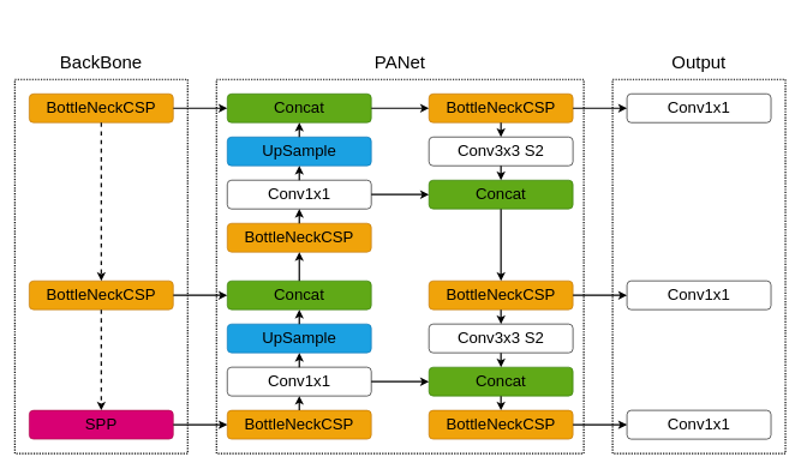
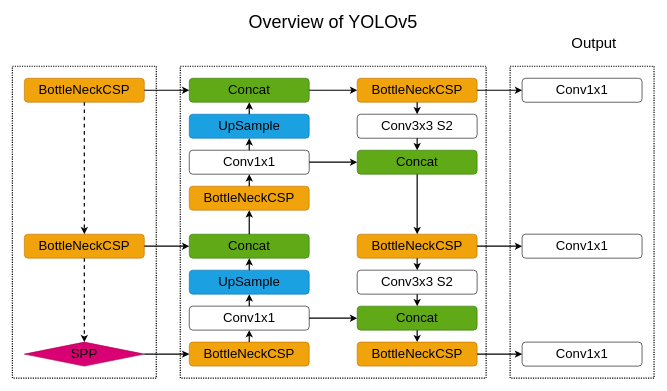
  <mxCell id="0" />
  <mxCell id="1" parent="0" />
  <mxCell id="2" value="" style="rounded=0;whiteSpace=wrap;html=1;dashed=1;fontSize=22;strokeColor=default;strokeWidth=2;fillColor=default;dashPattern=1 1;" parent="1" vertex="1"><mxGeometry x="300" y="110" width="510" height="520" as="geometry" /></mxCell>
  <mxCell id="3" value="" style="rounded=0;whiteSpace=wrap;html=1;dashed=1;fontSize=22;strokeColor=default;strokeWidth=2;fillColor=default;dashPattern=1 1;" parent="1" vertex="1"><mxGeometry x="850" y="110" width="240" height="520" as="geometry" /></mxCell>
  <mxCell id="4" value="" style="rounded=0;whiteSpace=wrap;html=1;dashed=1;fontSize=22;strokeColor=default;strokeWidth=2;fillColor=default;dashPattern=1 1;" parent="1" vertex="1"><mxGeometry x="20" y="110" width="240" height="520" as="geometry" /></mxCell>
- <mxCell id="6" value="PANet" style="text;html=1;strokeColor=none;fillColor=none;align=center;verticalAlign=middle;whiteSpace=wrap;rounded=0;fontSize=25;" parent="1" vertex="1"><mxGeometry x="525" y="70" width="60" height="30" as="geometry" /></mxCell>
- <mxCell id="7" value="Output" style="text;html=1;strokeColor=none;fillColor=none;align=center;verticalAlign=middle;whiteSpace=wrap;rounded=0;fontSize=25;" parent="1" vertex="1"><mxGeometry x="940" y="70" width="60" height="30" as="geometry" /></mxCell>
+ <mxCell id="5" value="&lt;font style=&quot;font-size: 30px&quot;&gt;Overview of YOLOv5&lt;/font&gt;" style="text;html=1;strokeColor=none;fillColor=none;align=center;verticalAlign=middle;whiteSpace=wrap;rounded=0;" parent="1" vertex="1"><mxGeometry x="395" y="20" width="320" height="30" as="geometry" /></mxCell>
+ <mxCell id="7" value="Output" style="text;html=1;strokeColor=none;fillColor=none;align=center;verticalAlign=middle;whiteSpace=wrap;rounded=0;fontSize=25;" parent="1" vertex="1"><mxGeometry x="960" y="55" width="60" height="30" as="geometry" /></mxCell>
  <mxCell id="8" value="BottleNeckCSP" style="rounded=1;whiteSpace=wrap;html=1;fontSize=22;fillColor=#f0a30a;strokeColor=#BD7000;fontColor=#000000;" parent="1" vertex="1"><mxGeometry x="40" y="130" width="200" height="40" as="geometry" /></mxCell>
- <mxCell id="9" value="BackBone" style="text;html=1;strokeColor=none;fillColor=none;align=center;verticalAlign=middle;whiteSpace=wrap;rounded=0;fontSize=25;" parent="1" vertex="1"><mxGeometry x="50" y="70" width="180" height="30" as="geometry" /></mxCell>
  <mxCell id="10" value="BottleNeckCSP" style="rounded=1;whiteSpace=wrap;html=1;fontSize=22;fillColor=#f0a30a;strokeColor=#BD7000;fontColor=#000000;" parent="1" vertex="1"><mxGeometry x="40" y="390" width="200" height="40" as="geometry" /></mxCell>
- <mxCell id="11" value="SPP" style="rounded=1;whiteSpace=wrap;html=1;fontSize=22;fillColor=#d80073;fontColor=default;strokeColor=#A50040;" parent="1" vertex="1"><mxGeometry x="40" y="570" width="200" height="40" as="geometry" /></mxCell>
+ <mxCell id="11" value="SPP" style="rhombus;whiteSpace=wrap;html=1;fontSize=22;fillColor=#d80073;fontColor=default;strokeColor=#A50040;" parent="1" vertex="1"><mxGeometry x="40" y="570" width="200" height="40" as="geometry" /></mxCell>
  <mxCell id="12" value="Concat" style="rounded=1;whiteSpace=wrap;html=1;fontSize=22;fillColor=#60a917;strokeColor=#2D7600;fontColor=#000000;" parent="1" vertex="1"><mxGeometry x="315" y="130" width="200" height="40" as="geometry" /></mxCell>
  <mxCell id="13" value="UpSample" style="rounded=1;whiteSpace=wrap;html=1;fontSize=22;fillColor=#1ba1e2;fontColor=#000000;strokeColor=#006EAF;" parent="1" vertex="1"><mxGeometry x="315" y="190" width="200" height="40" as="geometry" /></mxCell>
  <mxCell id="14" value="Conv1x1" style="rounded=1;whiteSpace=wrap;html=1;fontSize=22;" parent="1" vertex="1"><mxGeometry x="870" y="130" width="200" height="40" as="geometry" /></mxCell>
  <mxCell id="15" value="BottleNeckCSP" style="rounded=1;whiteSpace=wrap;html=1;fontSize=22;fillColor=#f0a30a;strokeColor=#BD7000;fontColor=#000000;" parent="1" vertex="1"><mxGeometry x="315" y="310" width="200" height="40" as="geometry" /></mxCell>
  <mxCell id="16" value="Concat" style="rounded=1;whiteSpace=wrap;html=1;fontSize=22;fillColor=#60a917;strokeColor=#2D7600;fontColor=#000000;" parent="1" vertex="1"><mxGeometry x="315" y="390" width="200" height="40" as="geometry" /></mxCell>
  <mxCell id="17" value="UpSample" style="rounded=1;whiteSpace=wrap;html=1;fontSize=22;fillColor=#1ba1e2;fontColor=#000000;strokeColor=#006EAF;" parent="1" vertex="1"><mxGeometry x="315" y="450" width="200" height="40" as="geometry" /></mxCell>
  <mxCell id="18" value="Conv1x1" style="rounded=1;whiteSpace=wrap;html=1;fontSize=22;" parent="1" vertex="1"><mxGeometry x="315" y="510" width="200" height="40" as="geometry" /></mxCell>
  <mxCell id="19" value="BottleNeckCSP" style="rounded=1;whiteSpace=wrap;html=1;fontSize=22;fillColor=#f0a30a;strokeColor=#BD7000;fontColor=#000000;" parent="1" vertex="1"><mxGeometry x="315" y="570" width="200" height="40" as="geometry" /></mxCell>
  <mxCell id="20" value="BottleNeckCSP" style="rounded=1;whiteSpace=wrap;html=1;fontSize=22;fillColor=#f0a30a;strokeColor=#BD7000;fontColor=#000000;" parent="1" vertex="1"><mxGeometry x="595" y="130" width="200" height="40" as="geometry" /></mxCell>
  <mxCell id="21" value="Conv1x1" style="rounded=1;whiteSpace=wrap;html=1;fontSize=22;" parent="1" vertex="1"><mxGeometry x="315" y="250" width="200" height="40" as="geometry" /></mxCell>
  <mxCell id="22" value="Conv1x1" style="rounded=1;whiteSpace=wrap;html=1;fontSize=22;" parent="1" vertex="1"><mxGeometry x="870" y="390" width="200" height="40" as="geometry" /></mxCell>
  <mxCell id="23" value="Conv1x1" style="rounded=1;whiteSpace=wrap;html=1;fontSize=22;" parent="1" vertex="1"><mxGeometry x="870" y="570" width="200" height="40" as="geometry" /></mxCell>
  <mxCell id="24" value="Conv3x3 S2" style="rounded=1;whiteSpace=wrap;html=1;fontSize=22;" parent="1" vertex="1"><mxGeometry x="595" y="190" width="200" height="40" as="geometry" /></mxCell>
  <mxCell id="25" value="Concat" style="rounded=1;whiteSpace=wrap;html=1;fontSize=22;fillColor=#60a917;strokeColor=#2D7600;fontColor=#000000;" parent="1" vertex="1"><mxGeometry x="595" y="250" width="200" height="40" as="geometry" /></mxCell>
  <mxCell id="26" value="BottleNeckCSP" style="rounded=1;whiteSpace=wrap;html=1;fontSize=22;fillColor=#f0a30a;strokeColor=#BD7000;fontColor=#000000;" parent="1" vertex="1"><mxGeometry x="595" y="390" width="200" height="40" as="geometry" /></mxCell>
  <mxCell id="27" value="Conv3x3 S2" style="rounded=1;whiteSpace=wrap;html=1;fontSize=22;" parent="1" vertex="1"><mxGeometry x="595" y="450" width="200" height="40" as="geometry" /></mxCell>
  <mxCell id="28" value="Concat" style="rounded=1;whiteSpace=wrap;html=1;fontSize=22;fillColor=#60a917;strokeColor=#2D7600;fontColor=#000000;" parent="1" vertex="1"><mxGeometry x="595" y="510" width="200" height="40" as="geometry" /></mxCell>
  <mxCell id="29" value="BottleNeckCSP" style="rounded=1;whiteSpace=wrap;html=1;fontSize=22;fillColor=#f0a30a;strokeColor=#BD7000;fontColor=#000000;" parent="1" vertex="1"><mxGeometry x="595" y="570" width="200" height="40" as="geometry" /></mxCell>
  <mxCell id="30" value="" style="endArrow=classic;html=1;rounded=0;fontSize=22;exitX=1;exitY=0.5;exitDx=0;exitDy=0;entryX=0;entryY=0.5;entryDx=0;entryDy=0;strokeWidth=2;" parent="1" source="8" target="12" edge="1"><mxGeometry width="50" height="50" relative="1" as="geometry"><mxPoint x="360" y="420" as="sourcePoint" /><mxPoint x="410" y="370" as="targetPoint" /></mxGeometry></mxCell>
  <mxCell id="31" value="" style="endArrow=classic;html=1;rounded=0;fontSize=22;exitX=1;exitY=0.5;exitDx=0;exitDy=0;entryX=0;entryY=0.5;entryDx=0;entryDy=0;strokeWidth=2;" parent="1" source="12" target="20" edge="1"><mxGeometry width="50" height="50" relative="1" as="geometry"><mxPoint x="385" y="420" as="sourcePoint" /><mxPoint x="435" y="370" as="targetPoint" /></mxGeometry></mxCell>
  <mxCell id="32" value="" style="endArrow=classic;html=1;rounded=0;fontSize=22;exitX=1;exitY=0.5;exitDx=0;exitDy=0;entryX=0;entryY=0.5;entryDx=0;entryDy=0;strokeWidth=2;" parent="1" source="21" target="25" edge="1"><mxGeometry width="50" height="50" relative="1" as="geometry"><mxPoint x="385" y="420" as="sourcePoint" /><mxPoint x="435" y="370" as="targetPoint" /></mxGeometry></mxCell>
  <mxCell id="33" value="" style="endArrow=classic;html=1;rounded=0;fontSize=22;exitX=0.5;exitY=1;exitDx=0;exitDy=0;strokeWidth=2;" parent="1" source="20" target="24" edge="1"><mxGeometry width="50" height="50" relative="1" as="geometry"><mxPoint x="385" y="420" as="sourcePoint" /><mxPoint x="435" y="370" as="targetPoint" /></mxGeometry></mxCell>
  <mxCell id="34" value="" style="endArrow=classic;html=1;rounded=0;fontSize=22;exitX=0.5;exitY=1;exitDx=0;exitDy=0;strokeWidth=2;" parent="1" source="24" target="25" edge="1"><mxGeometry width="50" height="50" relative="1" as="geometry"><mxPoint x="385" y="420" as="sourcePoint" /><mxPoint x="435" y="370" as="targetPoint" /></mxGeometry></mxCell>
  <mxCell id="35" value="" style="endArrow=classic;html=1;rounded=0;fontSize=22;exitX=0.5;exitY=0;exitDx=0;exitDy=0;strokeWidth=2;" parent="1" source="13" target="12" edge="1"><mxGeometry width="50" height="50" relative="1" as="geometry"><mxPoint x="385" y="420" as="sourcePoint" /><mxPoint x="435" y="370" as="targetPoint" /></mxGeometry></mxCell>
  <mxCell id="36" value="" style="endArrow=classic;html=1;rounded=0;fontSize=22;exitX=0.5;exitY=0;exitDx=0;exitDy=0;entryX=0.5;entryY=1;entryDx=0;entryDy=0;strokeWidth=2;" parent="1" source="21" target="13" edge="1"><mxGeometry width="50" height="50" relative="1" as="geometry"><mxPoint x="385" y="420" as="sourcePoint" /><mxPoint x="435" y="370" as="targetPoint" /></mxGeometry></mxCell>
  <mxCell id="37" value="" style="endArrow=classic;html=1;rounded=0;fontSize=22;exitX=0.5;exitY=0;exitDx=0;exitDy=0;entryX=0.5;entryY=1;entryDx=0;entryDy=0;strokeWidth=2;" parent="1" source="15" target="21" edge="1"><mxGeometry width="50" height="50" relative="1" as="geometry"><mxPoint x="385" y="420" as="sourcePoint" /><mxPoint x="435" y="370" as="targetPoint" /></mxGeometry></mxCell>
  <mxCell id="38" value="" style="endArrow=classic;html=1;rounded=0;fontSize=22;exitX=1;exitY=0.5;exitDx=0;exitDy=0;strokeWidth=2;" parent="1" source="10" target="16" edge="1"><mxGeometry width="50" height="50" relative="1" as="geometry"><mxPoint x="360" y="420" as="sourcePoint" /><mxPoint x="410" y="370" as="targetPoint" /></mxGeometry></mxCell>
  <mxCell id="39" value="" style="endArrow=classic;html=1;rounded=0;fontSize=22;exitX=1;exitY=0.5;exitDx=0;exitDy=0;strokeWidth=2;" parent="1" source="11" target="19" edge="1"><mxGeometry width="50" height="50" relative="1" as="geometry"><mxPoint x="360" y="420" as="sourcePoint" /><mxPoint x="410" y="370" as="targetPoint" /></mxGeometry></mxCell>
  <mxCell id="40" value="" style="endArrow=classic;html=1;rounded=0;fontSize=22;exitX=0.5;exitY=0;exitDx=0;exitDy=0;entryX=0.5;entryY=1;entryDx=0;entryDy=0;strokeWidth=2;" parent="1" source="16" target="15" edge="1"><mxGeometry width="50" height="50" relative="1" as="geometry"><mxPoint x="385" y="420" as="sourcePoint" /><mxPoint x="435" y="370" as="targetPoint" /></mxGeometry></mxCell>
  <mxCell id="41" value="" style="endArrow=classic;html=1;rounded=0;fontSize=22;exitX=0.5;exitY=0;exitDx=0;exitDy=0;strokeWidth=2;" parent="1" source="17" target="16" edge="1"><mxGeometry width="50" height="50" relative="1" as="geometry"><mxPoint x="385" y="420" as="sourcePoint" /><mxPoint x="435" y="370" as="targetPoint" /></mxGeometry></mxCell>
  <mxCell id="42" value="" style="endArrow=classic;html=1;rounded=0;fontSize=22;exitX=0.5;exitY=0;exitDx=0;exitDy=0;strokeWidth=2;" parent="1" source="18" target="17" edge="1"><mxGeometry width="50" height="50" relative="1" as="geometry"><mxPoint x="385" y="420" as="sourcePoint" /><mxPoint x="435" y="370" as="targetPoint" /></mxGeometry></mxCell>
  <mxCell id="43" value="" style="endArrow=classic;html=1;rounded=0;fontSize=22;strokeWidth=2;" parent="1" source="19" target="18" edge="1"><mxGeometry width="50" height="50" relative="1" as="geometry"><mxPoint x="385" y="420" as="sourcePoint" /><mxPoint x="435" y="370" as="targetPoint" /></mxGeometry></mxCell>
  <mxCell id="44" value="" style="endArrow=classic;html=1;rounded=0;fontSize=22;exitX=0.5;exitY=1;exitDx=0;exitDy=0;strokeWidth=2;entryX=0.5;entryY=0;entryDx=0;entryDy=0;" parent="1" source="25" target="26" edge="1"><mxGeometry width="50" height="50" relative="1" as="geometry"><mxPoint x="385" y="420" as="sourcePoint" /><mxPoint x="435" y="370" as="targetPoint" /></mxGeometry></mxCell>
  <mxCell id="45" value="" style="endArrow=classic;html=1;rounded=0;fontSize=22;exitX=0.5;exitY=1;exitDx=0;exitDy=0;strokeWidth=2;" parent="1" source="26" target="27" edge="1"><mxGeometry width="50" height="50" relative="1" as="geometry"><mxPoint x="385" y="420" as="sourcePoint" /><mxPoint x="435" y="370" as="targetPoint" /></mxGeometry></mxCell>
  <mxCell id="46" value="" style="endArrow=classic;html=1;rounded=0;fontSize=22;strokeWidth=2;exitX=0.5;exitY=1;exitDx=0;exitDy=0;entryX=0.5;entryY=0;entryDx=0;entryDy=0;" parent="1" source="27" target="28" edge="1"><mxGeometry width="50" height="50" relative="1" as="geometry"><mxPoint x="385" y="420" as="sourcePoint" /><mxPoint x="435" y="370" as="targetPoint" /></mxGeometry></mxCell>
  <mxCell id="47" value="" style="endArrow=classic;html=1;rounded=0;fontSize=22;strokeWidth=2;exitX=0.5;exitY=1;exitDx=0;exitDy=0;" parent="1" source="28" target="29" edge="1"><mxGeometry width="50" height="50" relative="1" as="geometry"><mxPoint x="385" y="420" as="sourcePoint" /><mxPoint x="435" y="370" as="targetPoint" /></mxGeometry></mxCell>
  <mxCell id="48" value="" style="endArrow=classic;html=1;rounded=0;fontSize=22;strokeWidth=2;exitX=1;exitY=0.5;exitDx=0;exitDy=0;" parent="1" source="18" target="28" edge="1"><mxGeometry width="50" height="50" relative="1" as="geometry"><mxPoint x="385" y="420" as="sourcePoint" /><mxPoint x="435" y="370" as="targetPoint" /></mxGeometry></mxCell>
  <mxCell id="49" value="" style="endArrow=classic;html=1;rounded=0;fontSize=22;strokeWidth=2;exitX=1;exitY=0.5;exitDx=0;exitDy=0;" parent="1" source="26" target="22" edge="1"><mxGeometry width="50" height="50" relative="1" as="geometry"><mxPoint x="360" y="420" as="sourcePoint" /><mxPoint x="410" y="370" as="targetPoint" /></mxGeometry></mxCell>
  <mxCell id="50" value="" style="endArrow=classic;html=1;rounded=0;fontSize=22;strokeWidth=2;exitX=1;exitY=0.5;exitDx=0;exitDy=0;" parent="1" source="20" target="14" edge="1"><mxGeometry width="50" height="50" relative="1" as="geometry"><mxPoint x="360" y="420" as="sourcePoint" /><mxPoint x="410" y="370" as="targetPoint" /></mxGeometry></mxCell>
  <mxCell id="51" value="" style="endArrow=classic;html=1;rounded=0;fontSize=22;strokeWidth=2;exitX=1;exitY=0.5;exitDx=0;exitDy=0;" parent="1" source="29" target="23" edge="1"><mxGeometry width="50" height="50" relative="1" as="geometry"><mxPoint x="360" y="420" as="sourcePoint" /><mxPoint x="410" y="370" as="targetPoint" /></mxGeometry></mxCell>
  <mxCell id="52" value="" style="endArrow=classic;html=1;rounded=0;fontSize=22;strokeWidth=2;exitX=0.5;exitY=1;exitDx=0;exitDy=0;dashed=1;" parent="1" source="8" target="10" edge="1"><mxGeometry width="50" height="50" relative="1" as="geometry"><mxPoint x="356" y="316" as="sourcePoint" /><mxPoint x="406" y="266" as="targetPoint" /></mxGeometry></mxCell>
  <mxCell id="53" value="" style="endArrow=classic;html=1;rounded=0;fontSize=22;strokeWidth=2;exitX=0.5;exitY=1;exitDx=0;exitDy=0;dashed=1;" parent="1" source="10" target="11" edge="1"><mxGeometry width="50" height="50" relative="1" as="geometry"><mxPoint x="356" y="316" as="sourcePoint" /><mxPoint x="406" y="266" as="targetPoint" /></mxGeometry></mxCell>
